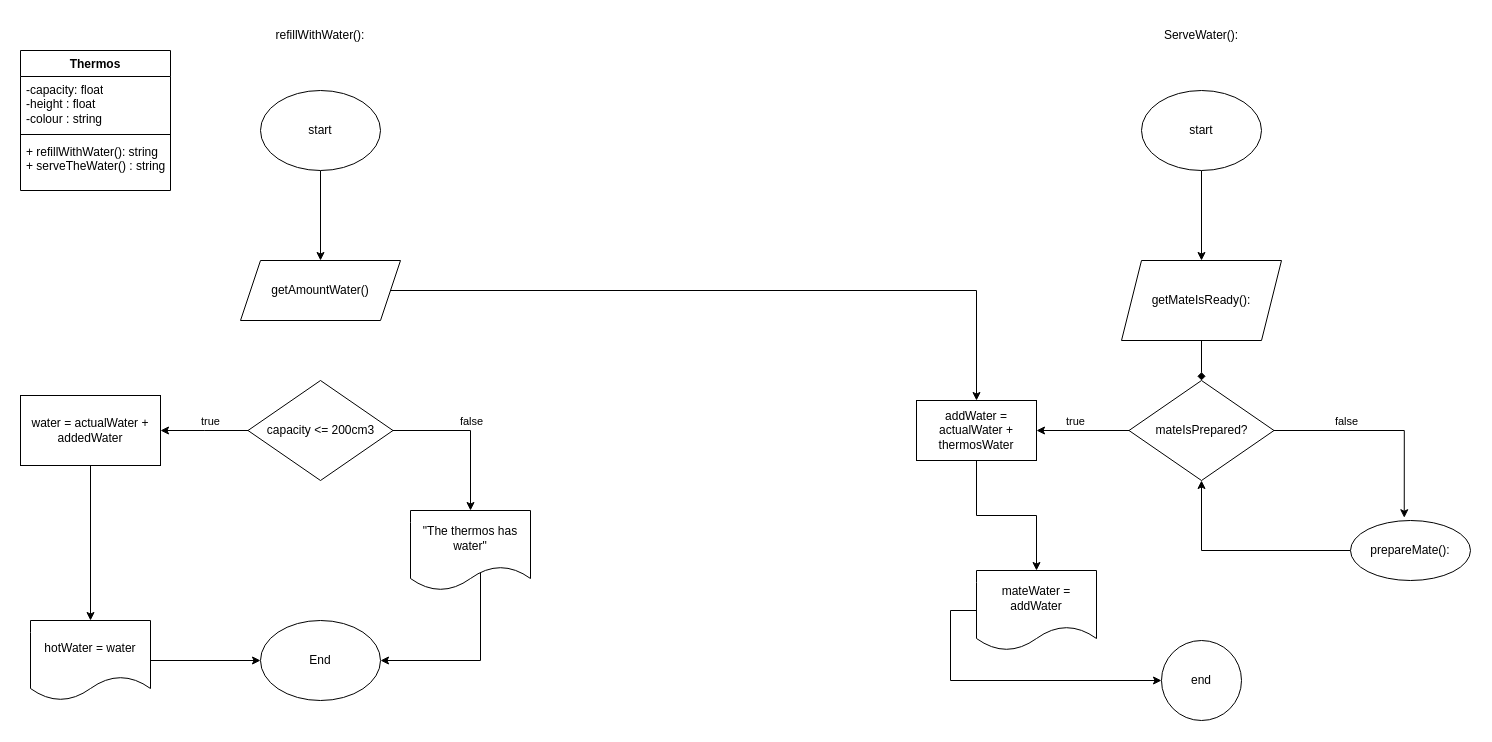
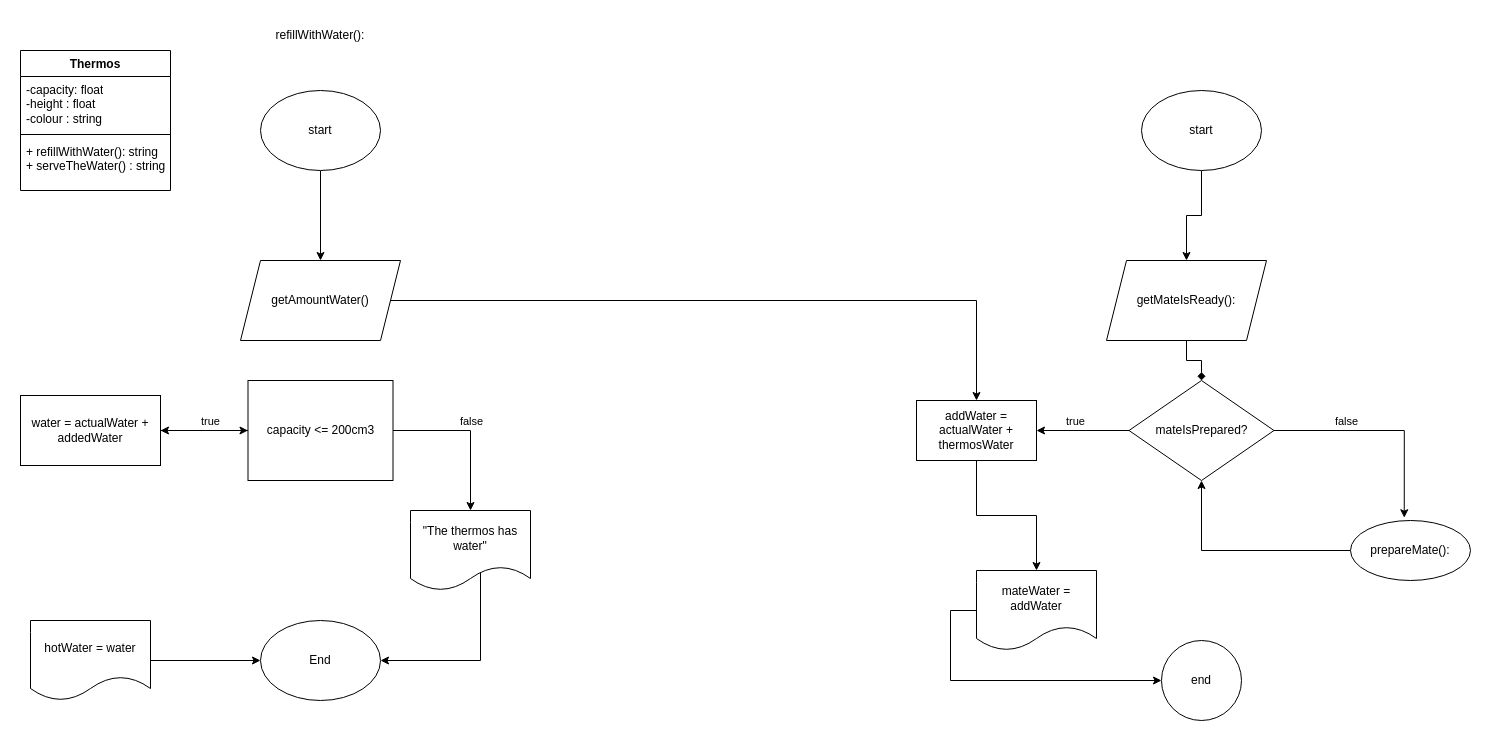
  <mxCell id="0" />
  <mxCell id="1" parent="0" />
  <mxCell id="2" value="&lt;div&gt;Thermos&lt;/div&gt;" style="swimlane;fontStyle=1;align=center;verticalAlign=top;childLayout=stackLayout;horizontal=1;startSize=26;horizontalStack=0;resizeParent=1;resizeParentMax=0;resizeLast=0;collapsible=1;marginBottom=0;whiteSpace=wrap;html=1;" vertex="1" parent="1"><mxGeometry x="20" y="50" width="150" height="140" as="geometry"><mxRectangle x="60" y="70" width="70" height="30" as="alternateBounds" /></mxGeometry></mxCell>
  <mxCell id="3" value="-capacity: float&lt;div&gt;-height : float&lt;/div&gt;&lt;div&gt;-colour : string&lt;/div&gt;" style="text;strokeColor=none;fillColor=none;align=left;verticalAlign=top;spacingLeft=4;spacingRight=4;overflow=hidden;rotatable=0;points=[[0,0.5],[1,0.5]];portConstraint=eastwest;whiteSpace=wrap;html=1;" vertex="1" parent="2"><mxGeometry y="26" width="150" height="54" as="geometry" /></mxCell>
  <mxCell id="4" value="" style="line;strokeWidth=1;fillColor=none;align=left;verticalAlign=middle;spacingTop=-1;spacingLeft=3;spacingRight=3;rotatable=0;labelPosition=right;points=[];portConstraint=eastwest;strokeColor=inherit;" vertex="1" parent="2"><mxGeometry y="80" width="150" height="8" as="geometry" /></mxCell>
  <mxCell id="5" value="+ refillWithWater(): string&lt;div&gt;+ serveTheWater() : string&lt;/div&gt;" style="text;strokeColor=none;fillColor=none;align=left;verticalAlign=top;spacingLeft=4;spacingRight=4;overflow=hidden;rotatable=0;points=[[0,0.5],[1,0.5]];portConstraint=eastwest;whiteSpace=wrap;html=1;" vertex="1" parent="2"><mxGeometry y="88" width="150" height="52" as="geometry" /></mxCell>
  <mxCell id="6" value="" style="edgeStyle=orthogonalEdgeStyle;rounded=0;orthogonalLoop=1;jettySize=auto;html=1;" edge="1" parent="1" source="7" target="9"><mxGeometry relative="1" as="geometry" /></mxCell>
  <mxCell id="7" value="start" style="ellipse;whiteSpace=wrap;html=1;" vertex="1" parent="1"><mxGeometry x="260" y="90" width="120" height="80" as="geometry" /></mxCell>
  <mxCell id="8" value="" style="edgeStyle=orthogonalEdgeStyle;rounded=0;orthogonalLoop=1;jettySize=auto;html=1;" edge="1" parent="1" source="9" target="34"><mxGeometry relative="1" as="geometry" /></mxCell>
- <mxCell id="9" value="getAmountWater()" style="shape=parallelogram;perimeter=parallelogramPerimeter;whiteSpace=wrap;html=1;fixedSize=1;" vertex="1" parent="1"><mxGeometry x="240" y="260" width="160" height="60" as="geometry" /></mxCell>
+ <mxCell id="9" value="getAmountWater()" style="shape=parallelogram;perimeter=parallelogramPerimeter;whiteSpace=wrap;html=1;fixedSize=1;" vertex="1" parent="1"><mxGeometry x="240" y="260" width="160" height="80" as="geometry" /></mxCell>
  <mxCell id="10" value="refillWithWater():" style="text;html=1;align=center;verticalAlign=middle;whiteSpace=wrap;rounded=0;" vertex="1" parent="1"><mxGeometry x="290" y="20" width="60" height="30" as="geometry" /></mxCell>
  <mxCell id="11" value="" style="edgeStyle=orthogonalEdgeStyle;rounded=0;orthogonalLoop=1;jettySize=auto;html=1;" edge="1" parent="1" source="15" target="17"><mxGeometry relative="1" as="geometry" /></mxCell>
  <mxCell id="12" value="false" style="edgeLabel;html=1;align=center;verticalAlign=middle;resizable=0;points=[];" connectable="0" vertex="1" parent="11"><mxGeometry x="-0.235" relative="1" as="geometry"><mxPoint x="18" y="-10" as="offset" /></mxGeometry></mxCell>
  <mxCell id="13" value="" style="edgeStyle=orthogonalEdgeStyle;rounded=0;orthogonalLoop=1;jettySize=auto;html=1;" edge="1" parent="1" source="15"><mxGeometry relative="1" as="geometry"><mxPoint x="160" y="430" as="targetPoint" /></mxGeometry></mxCell>
  <mxCell id="14" value="true" style="edgeLabel;html=1;align=center;verticalAlign=middle;resizable=0;points=[];" connectable="0" vertex="1" parent="13"><mxGeometry x="-0.143" y="-3" relative="1" as="geometry"><mxPoint y="-7" as="offset" /></mxGeometry></mxCell>
- <mxCell id="15" value="capacity &amp;lt;= 200cm3" style="rhombus;whiteSpace=wrap;html=1;" vertex="1" parent="1"><mxGeometry x="247.5" y="380" width="145" height="100" as="geometry" /></mxCell>
+ <mxCell id="15" value="capacity &amp;lt;= 200cm3" style="whiteSpace=wrap;html=1;rounded=0;" vertex="1" parent="1"><mxGeometry x="247.5" y="380" width="145" height="100" as="geometry" /></mxCell>
  <mxCell id="16" style="edgeStyle=orthogonalEdgeStyle;rounded=0;orthogonalLoop=1;jettySize=auto;html=1;exitX=0.565;exitY=0.766;exitDx=0;exitDy=0;exitPerimeter=0;" edge="1" parent="1" source="17" target="18"><mxGeometry relative="1" as="geometry"><Array as="points"><mxPoint x="480" y="571" /><mxPoint x="480" y="660" /></Array></mxGeometry></mxCell>
  <mxCell id="17" value="&quot;The thermos has water&quot;" style="shape=document;whiteSpace=wrap;html=1;boundedLbl=1;" vertex="1" parent="1"><mxGeometry x="410" y="510" width="120" height="80" as="geometry" /></mxCell>
  <mxCell id="18" value="End" style="ellipse;whiteSpace=wrap;html=1;" vertex="1" parent="1"><mxGeometry x="260" y="620" width="120" height="80" as="geometry" /></mxCell>
- <mxCell id="19" value="" style="edgeStyle=orthogonalEdgeStyle;rounded=0;orthogonalLoop=1;jettySize=auto;html=1;" edge="1" parent="1" source="20" target="22"><mxGeometry relative="1" as="geometry" /></mxCell>
+ <mxCell id="19" value="" style="edgeStyle=orthogonalEdgeStyle;rounded=0;orthogonalLoop=1;jettySize=auto;html=1;" edge="1" parent="1" source="20" target="15"><mxGeometry relative="1" as="geometry" /></mxCell>
  <mxCell id="20" value="water = actualWater + addedWater" style="rounded=0;whiteSpace=wrap;html=1;" vertex="1" parent="1"><mxGeometry x="20" y="395" width="140" height="70" as="geometry" /></mxCell>
  <mxCell id="21" value="" style="edgeStyle=orthogonalEdgeStyle;rounded=0;orthogonalLoop=1;jettySize=auto;html=1;" edge="1" parent="1" source="22" target="18"><mxGeometry relative="1" as="geometry" /></mxCell>
  <mxCell id="22" value="hotWater = water" style="shape=document;whiteSpace=wrap;html=1;boundedLbl=1;" vertex="1" parent="1"><mxGeometry x="30" y="620" width="120" height="80" as="geometry" /></mxCell>
- <mxCell id="23" value="ServeWater():" style="text;html=1;align=center;verticalAlign=middle;whiteSpace=wrap;rounded=0;" vertex="1" parent="1"><mxGeometry x="1171" y="20" width="60" height="30" as="geometry" /></mxCell>
  <mxCell id="24" style="edgeStyle=orthogonalEdgeStyle;rounded=0;orthogonalLoop=1;jettySize=auto;html=1;entryX=0.5;entryY=0;entryDx=0;entryDy=0;" edge="1" parent="1" source="25" target="27"><mxGeometry relative="1" as="geometry" /></mxCell>
  <mxCell id="25" value="start" style="ellipse;whiteSpace=wrap;html=1;" vertex="1" parent="1"><mxGeometry x="1141" y="90" width="120" height="80" as="geometry" /></mxCell>
  <mxCell id="26" value="" style="edgeStyle=orthogonalEdgeStyle;rounded=0;orthogonalLoop=1;jettySize=auto;html=1;endArrow=diamond;" edge="1" parent="1" source="27" target="32"><mxGeometry relative="1" as="geometry" /></mxCell>
- <mxCell id="27" value="getMateIsReady():" style="shape=parallelogram;perimeter=parallelogramPerimeter;whiteSpace=wrap;html=1;fixedSize=1;" vertex="1" parent="1"><mxGeometry x="1121" y="260" width="160" height="80" as="geometry" /></mxCell>
+ <mxCell id="27" value="getMateIsReady():" style="shape=parallelogram;perimeter=parallelogramPerimeter;whiteSpace=wrap;html=1;fixedSize=1;" vertex="1" parent="1"><mxGeometry x="1106" y="260" width="160" height="80" as="geometry" /></mxCell>
  <mxCell id="28" value="" style="edgeStyle=orthogonalEdgeStyle;rounded=0;orthogonalLoop=1;jettySize=auto;html=1;entryX=0.448;entryY=-0.046;entryDx=0;entryDy=0;entryPerimeter=0;" edge="1" parent="1" source="32" target="38"><mxGeometry relative="1" as="geometry"><mxPoint x="1390" y="530" as="targetPoint" /></mxGeometry></mxCell>
  <mxCell id="29" value="false" style="edgeLabel;html=1;align=center;verticalAlign=middle;resizable=0;points=[];" connectable="0" vertex="1" parent="28"><mxGeometry x="-0.341" y="-2" relative="1" as="geometry"><mxPoint y="-12" as="offset" /></mxGeometry></mxCell>
  <mxCell id="30" value="" style="edgeStyle=orthogonalEdgeStyle;rounded=0;orthogonalLoop=1;jettySize=auto;html=1;" edge="1" parent="1" source="32" target="34"><mxGeometry relative="1" as="geometry" /></mxCell>
  <mxCell id="31" value="true" style="edgeLabel;html=1;align=center;verticalAlign=middle;resizable=0;points=[];" connectable="0" vertex="1" parent="30"><mxGeometry x="0.157" y="-3" relative="1" as="geometry"><mxPoint y="-7" as="offset" /></mxGeometry></mxCell>
  <mxCell id="32" value="mateIsPrepared?" style="rhombus;whiteSpace=wrap;html=1;" vertex="1" parent="1"><mxGeometry x="1128.5" y="380" width="145" height="100" as="geometry" /></mxCell>
  <mxCell id="33" value="" style="edgeStyle=orthogonalEdgeStyle;rounded=0;orthogonalLoop=1;jettySize=auto;html=1;" edge="1" parent="1" source="34" target="36"><mxGeometry relative="1" as="geometry" /></mxCell>
  <mxCell id="34" value="addWater = actualWater + thermosWater" style="whiteSpace=wrap;html=1;" vertex="1" parent="1"><mxGeometry x="916" y="400" width="120" height="60" as="geometry" /></mxCell>
  <mxCell id="35" value="" style="edgeStyle=orthogonalEdgeStyle;rounded=0;orthogonalLoop=1;jettySize=auto;html=1;" edge="1" parent="1" source="36" target="39"><mxGeometry relative="1" as="geometry"><Array as="points"><mxPoint x="950" y="680" /></Array></mxGeometry></mxCell>
  <mxCell id="36" value="mateWater = addWater" style="shape=document;whiteSpace=wrap;html=1;boundedLbl=1;" vertex="1" parent="1"><mxGeometry x="976" y="570" width="120" height="80" as="geometry" /></mxCell>
  <mxCell id="37" style="edgeStyle=orthogonalEdgeStyle;rounded=0;orthogonalLoop=1;jettySize=auto;html=1;entryX=0.5;entryY=1;entryDx=0;entryDy=0;exitX=0;exitY=0.5;exitDx=0;exitDy=0;" edge="1" parent="1" source="38" target="32"><mxGeometry relative="1" as="geometry"><mxPoint x="1330" y="560" as="sourcePoint" /></mxGeometry></mxCell>
  <mxCell id="38" value="prepareMate():" style="ellipse;whiteSpace=wrap;html=1;" vertex="1" parent="1"><mxGeometry x="1350" y="520" width="120" height="60" as="geometry" /></mxCell>
  <mxCell id="39" value="end" style="ellipse;whiteSpace=wrap;html=1;" vertex="1" parent="1"><mxGeometry x="1161" y="640" width="80" height="80" as="geometry" /></mxCell>
